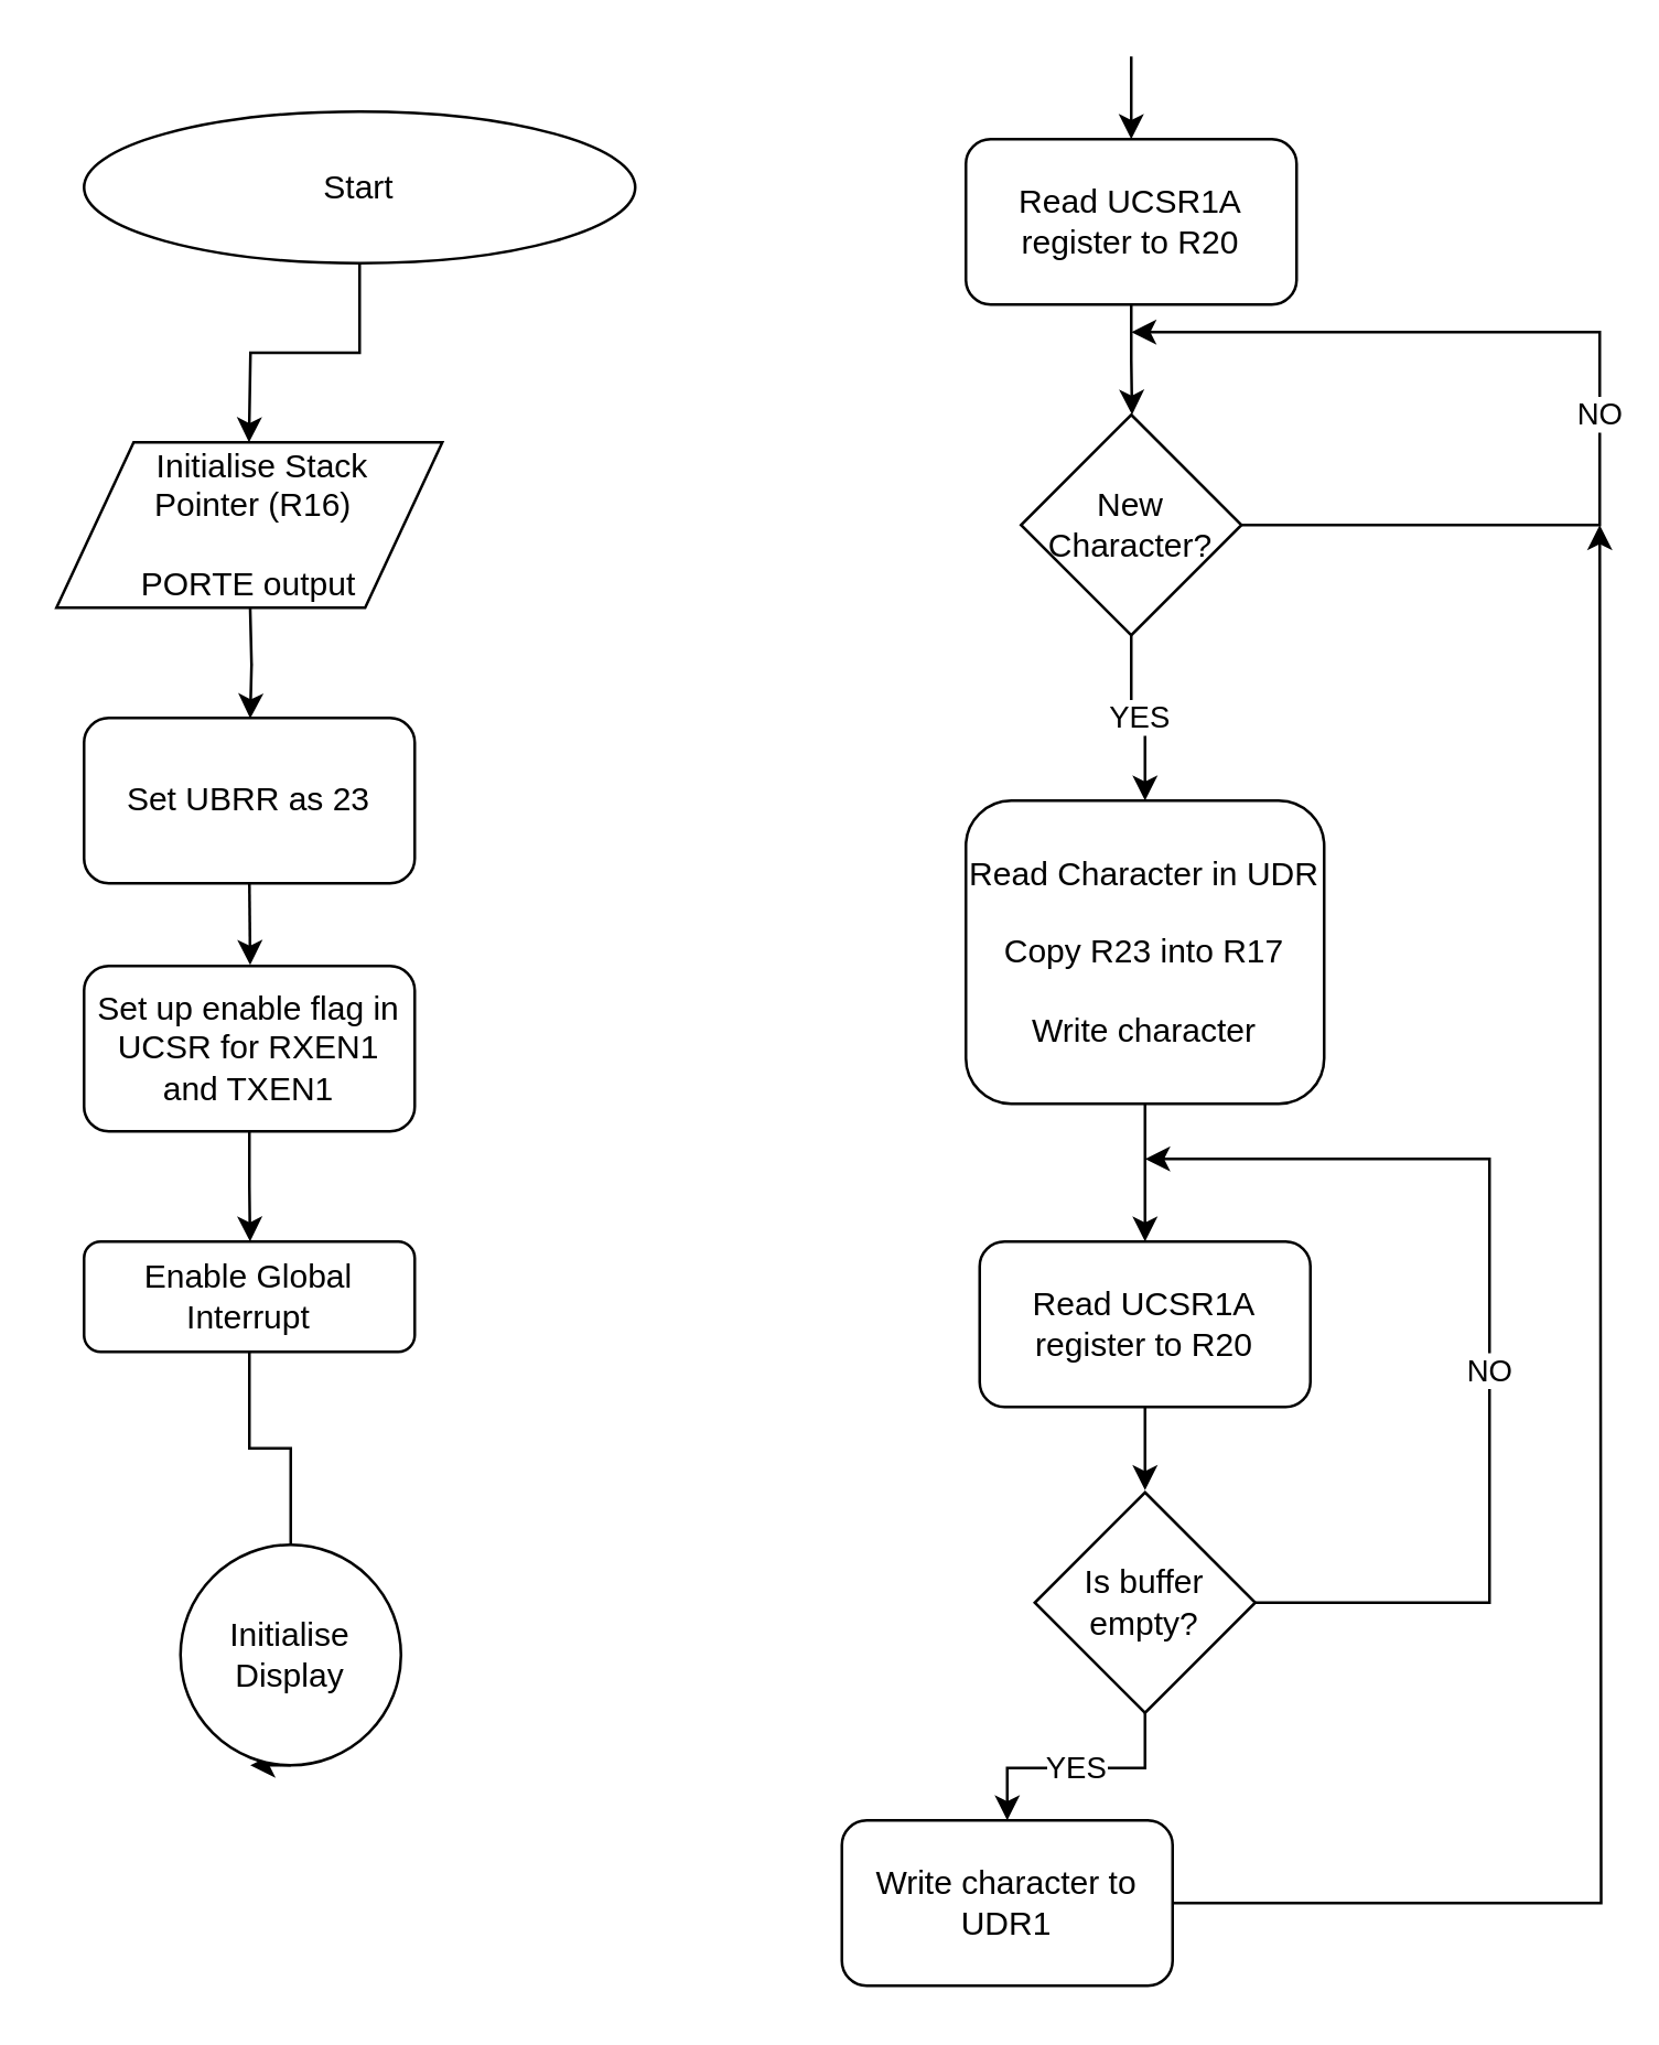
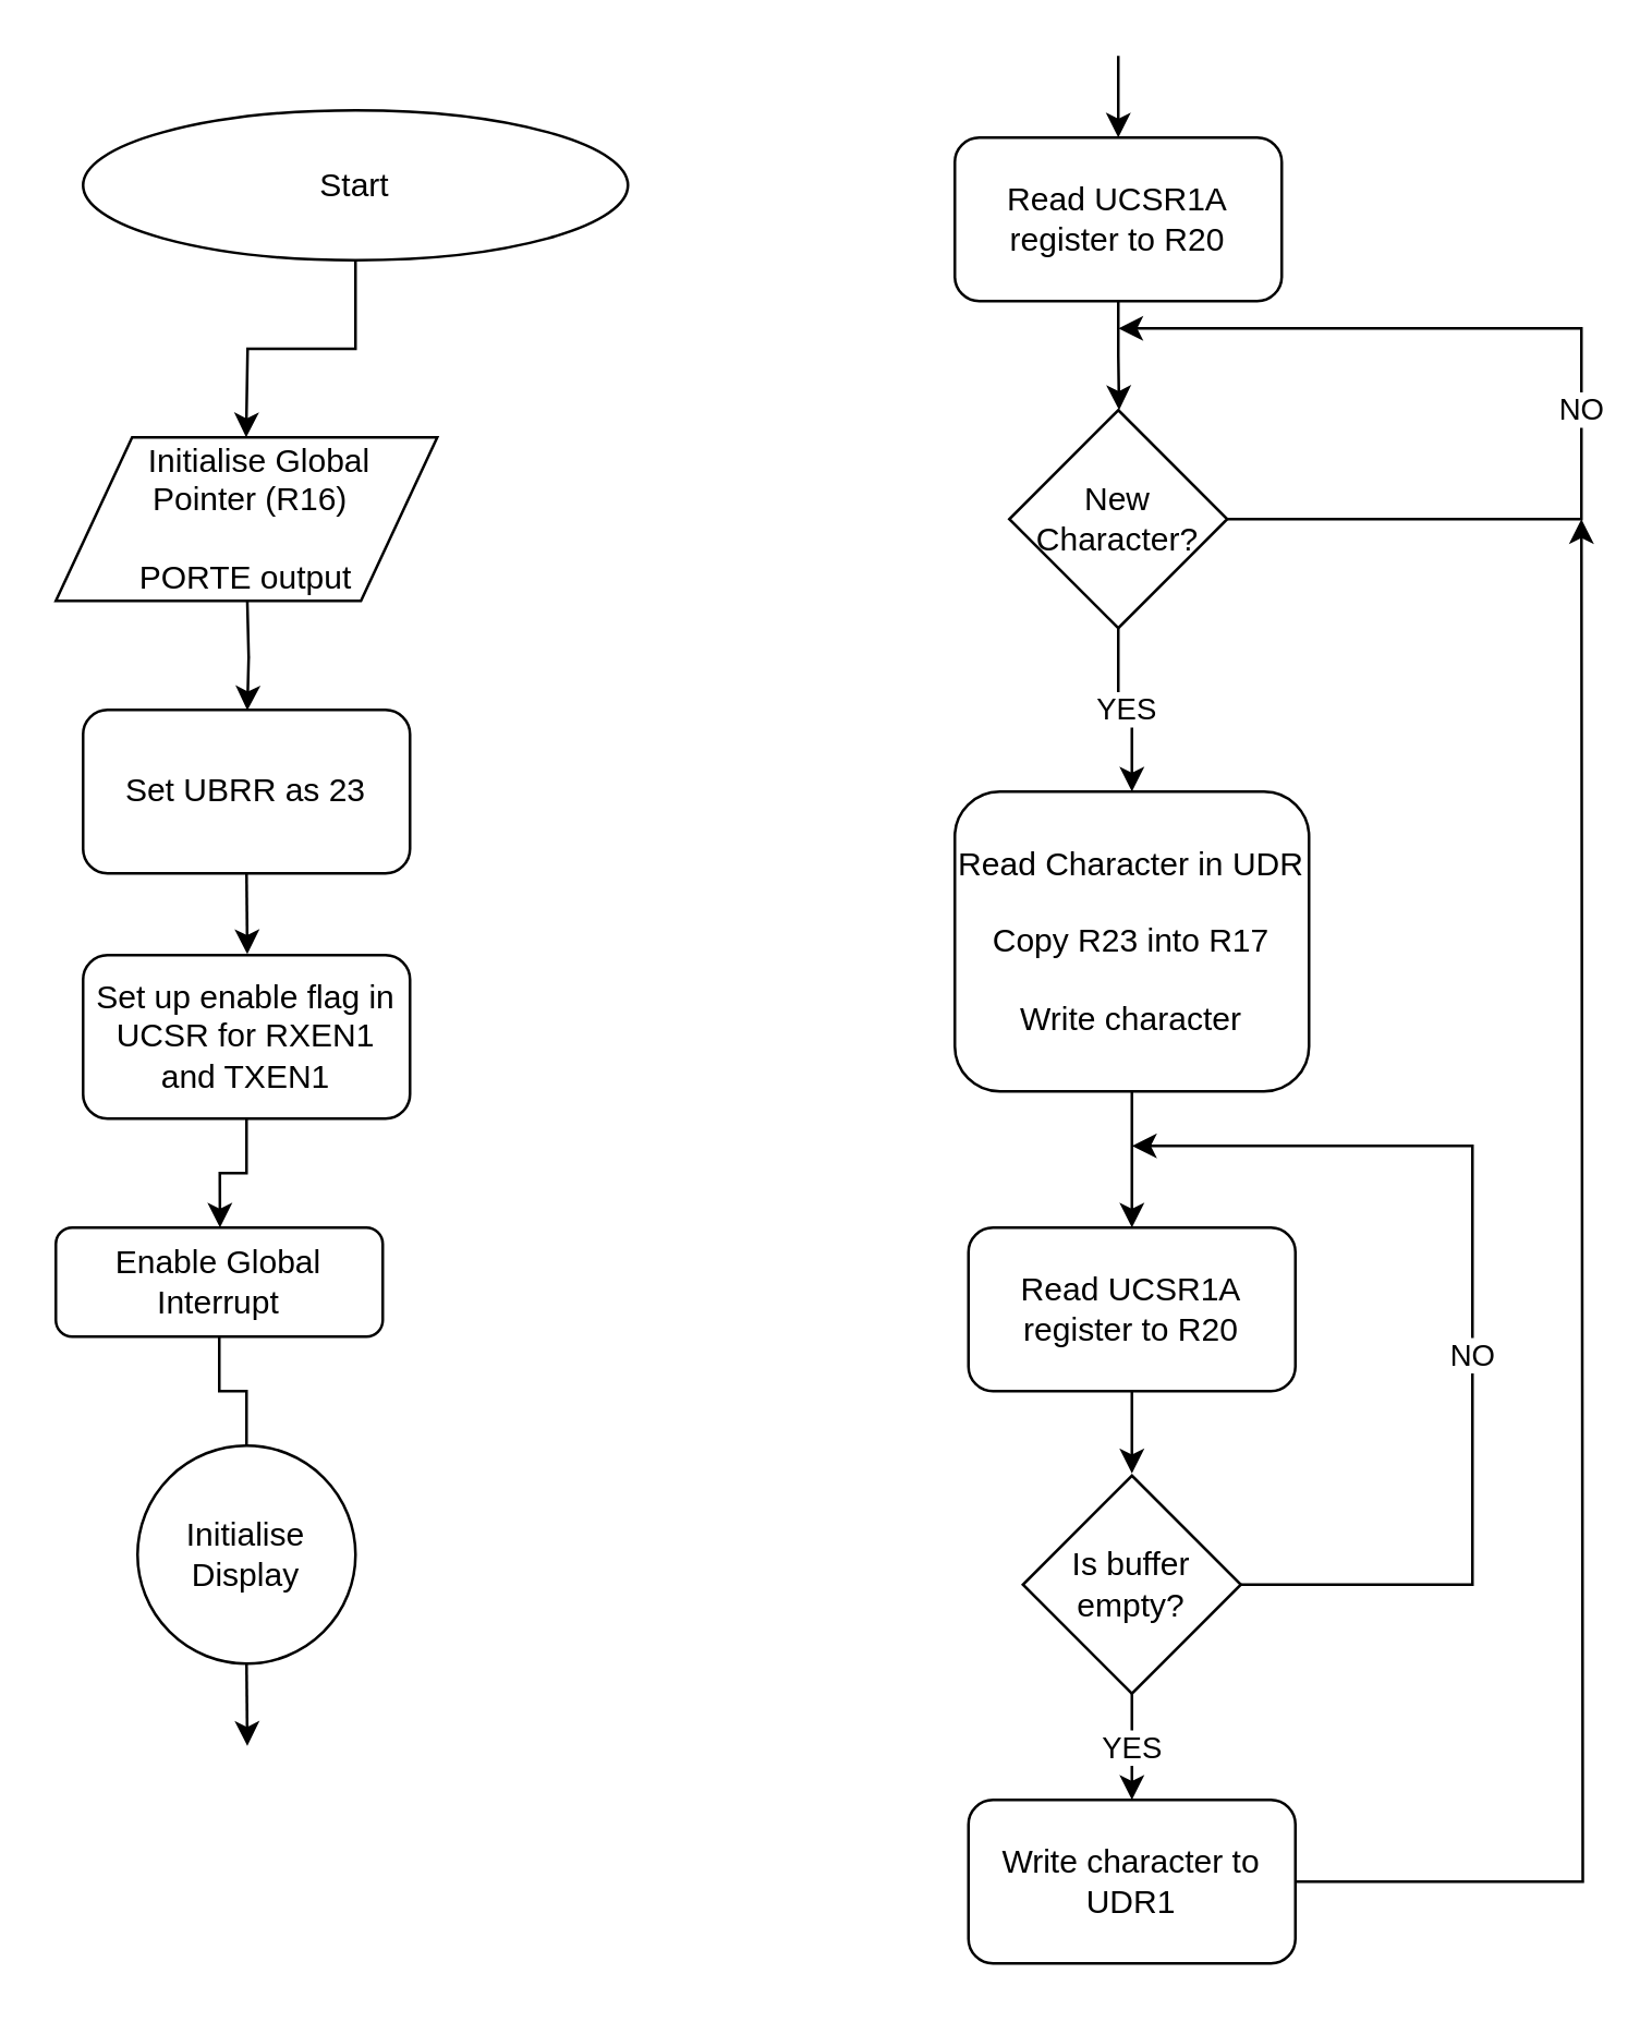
  <mxCell id="0" />
  <mxCell id="1" parent="0" />
  <mxCell id="2" style="edgeStyle=orthogonalEdgeStyle;rounded=0;orthogonalLoop=1;jettySize=auto;html=1;exitX=0.5;exitY=1;exitDx=0;exitDy=0;" edge="1" parent="1" source="3"><mxGeometry relative="1" as="geometry"><mxPoint x="89.857" y="160" as="targetPoint" /></mxGeometry></mxCell>
  <mxCell id="3" value="Start" style="ellipse;whiteSpace=wrap;html=1;" vertex="1" parent="1"><mxGeometry x="30" y="40" width="200" height="55" as="geometry" /></mxCell>
  <mxCell id="4" style="edgeStyle=orthogonalEdgeStyle;rounded=0;orthogonalLoop=1;jettySize=auto;html=1;exitX=0.5;exitY=1;exitDx=0;exitDy=0;" edge="1" parent="1"><mxGeometry relative="1" as="geometry"><mxPoint x="90.294" y="260.235" as="targetPoint" /><mxPoint x="90.294" y="220.235" as="sourcePoint" /></mxGeometry></mxCell>
  <mxCell id="5" style="edgeStyle=orthogonalEdgeStyle;rounded=0;orthogonalLoop=1;jettySize=auto;html=1;exitX=0.5;exitY=1;exitDx=0;exitDy=0;" edge="1" parent="1" source="6"><mxGeometry relative="1" as="geometry"><mxPoint x="90.294" y="349.647" as="targetPoint" /></mxGeometry></mxCell>
  <mxCell id="6" value="Set UBRR as 23" style="rounded=1;whiteSpace=wrap;html=1;" vertex="1" parent="1"><mxGeometry x="30" y="260" width="120" height="60" as="geometry" /></mxCell>
  <mxCell id="7" style="edgeStyle=orthogonalEdgeStyle;rounded=0;orthogonalLoop=1;jettySize=auto;html=1;exitX=0.5;exitY=1;exitDx=0;exitDy=0;entryX=0.502;entryY=0;entryDx=0;entryDy=0;entryPerimeter=0;" edge="1" parent="1" source="8" target="10"><mxGeometry relative="1" as="geometry"><mxPoint x="90.294" y="440.235" as="targetPoint" /></mxGeometry></mxCell>
  <mxCell id="8" value="Set up enable flag in UCSR for RXEN1 and TXEN1" style="rounded=1;whiteSpace=wrap;html=1;" vertex="1" parent="1"><mxGeometry x="30" y="350" width="120" height="60" as="geometry" /></mxCell>
  <mxCell id="9" style="edgeStyle=orthogonalEdgeStyle;rounded=0;orthogonalLoop=1;jettySize=auto;html=1;exitX=0.5;exitY=1;exitDx=0;exitDy=0;entryX=0.5;entryY=0;entryDx=0;entryDy=0;endArrow=none;" edge="1" parent="1" source="10" target="13"><mxGeometry relative="1" as="geometry"><mxPoint x="90.294" y="520.235" as="targetPoint" /></mxGeometry></mxCell>
- <mxCell id="10" value="Enable Global Interrupt" style="rounded=1;whiteSpace=wrap;html=1;" vertex="1" parent="1"><mxGeometry x="30" y="450" width="120" height="40" as="geometry" /></mxCell>
- <mxCell id="11" value="&lt;span style=&quot;white-space: normal&quot;&gt;&amp;nbsp; &amp;nbsp; &amp;nbsp; Initialise Stack&amp;nbsp; &amp;nbsp; &amp;nbsp;Pointer (R16)&lt;/span&gt;&lt;br style=&quot;white-space: normal&quot;&gt;&lt;br style=&quot;white-space: normal&quot;&gt;&lt;span style=&quot;white-space: normal&quot;&gt;PORTE output&lt;/span&gt;" style="shape=parallelogram;perimeter=parallelogramPerimeter;whiteSpace=wrap;html=1;" vertex="1" parent="1"><mxGeometry x="20" y="160" width="140" height="60" as="geometry" /></mxCell>
+ <mxCell id="10" value="Enable Global Interrupt" style="rounded=1;whiteSpace=wrap;html=1;" vertex="1" parent="1"><mxGeometry x="20" y="450" width="120" height="40" as="geometry" /></mxCell>
+ <mxCell id="11" value="&lt;span style=&quot;white-space: normal&quot;&gt;&amp;nbsp; &amp;nbsp; &amp;nbsp; Initialise Global&amp;nbsp; &amp;nbsp; &amp;nbsp;Pointer (R16)&lt;/span&gt;&lt;br style=&quot;white-space: normal&quot;&gt;&lt;br style=&quot;white-space: normal&quot;&gt;&lt;span style=&quot;white-space: normal&quot;&gt;PORTE output&lt;/span&gt;" style="shape=parallelogram;perimeter=parallelogramPerimeter;whiteSpace=wrap;html=1;" vertex="1" parent="1"><mxGeometry x="20" y="160" width="140" height="60" as="geometry" /></mxCell>
  <mxCell id="12" style="edgeStyle=orthogonalEdgeStyle;rounded=0;orthogonalLoop=1;jettySize=auto;html=1;exitX=0.5;exitY=1;exitDx=0;exitDy=0;" edge="1" parent="1" source="13"><mxGeometry relative="1" as="geometry"><mxPoint x="90.294" y="640.235" as="targetPoint" /></mxGeometry></mxCell>
- <mxCell id="13" value="Initialise Display" style="ellipse;whiteSpace=wrap;html=1;aspect=fixed;" vertex="1" parent="1"><mxGeometry x="65" y="560" width="80" height="80" as="geometry" /></mxCell>
+ <mxCell id="13" value="Initialise Display" style="ellipse;whiteSpace=wrap;html=1;aspect=fixed;" vertex="1" parent="1"><mxGeometry x="50" y="530" width="80" height="80" as="geometry" /></mxCell>
  <mxCell id="14" style="edgeStyle=orthogonalEdgeStyle;rounded=0;orthogonalLoop=1;jettySize=auto;html=1;exitX=0.5;exitY=1;exitDx=0;exitDy=0;" edge="1" parent="1" source="15"><mxGeometry relative="1" as="geometry"><mxPoint x="410.294" y="150" as="targetPoint" /></mxGeometry></mxCell>
  <mxCell id="15" value="Read UCSR1A register to R20" style="rounded=1;whiteSpace=wrap;html=1;" vertex="1" parent="1"><mxGeometry x="350" y="50" width="120" height="60" as="geometry" /></mxCell>
  <mxCell id="16" value="" style="endArrow=classic;html=1;entryX=0.5;entryY=0;entryDx=0;entryDy=0;" edge="1" parent="1" target="15"><mxGeometry width="50" height="50" relative="1" as="geometry"><mxPoint x="410" y="20" as="sourcePoint" /><mxPoint x="560" y="140" as="targetPoint" /></mxGeometry></mxCell>
  <mxCell id="17" value="NO" style="edgeStyle=orthogonalEdgeStyle;rounded=0;orthogonalLoop=1;jettySize=auto;html=1;exitX=1;exitY=0.5;exitDx=0;exitDy=0;" edge="1" parent="1" source="19"><mxGeometry x="-0.082" relative="1" as="geometry"><mxPoint x="410" y="120" as="targetPoint" /><Array as="points"><mxPoint x="580" y="190" /></Array><mxPoint as="offset" /></mxGeometry></mxCell>
  <mxCell id="18" value="YES" style="edgeStyle=orthogonalEdgeStyle;rounded=0;orthogonalLoop=1;jettySize=auto;html=1;exitX=0.5;exitY=1;exitDx=0;exitDy=0;entryX=0.5;entryY=0;entryDx=0;entryDy=0;" edge="1" parent="1" source="19" target="21"><mxGeometry relative="1" as="geometry"><mxPoint x="410" y="290" as="targetPoint" /></mxGeometry></mxCell>
  <mxCell id="19" value="New Character?" style="rhombus;whiteSpace=wrap;html=1;" vertex="1" parent="1"><mxGeometry x="370" y="150" width="80" height="80" as="geometry" /></mxCell>
  <mxCell id="20" style="edgeStyle=orthogonalEdgeStyle;rounded=0;orthogonalLoop=1;jettySize=auto;html=1;exitX=0.5;exitY=1;exitDx=0;exitDy=0;" edge="1" parent="1" source="21"><mxGeometry relative="1" as="geometry"><mxPoint x="415" y="450" as="targetPoint" /></mxGeometry></mxCell>
  <mxCell id="21" value="Read Character in UDR&lt;br&gt;&lt;br&gt;Copy R23 into R17&lt;br&gt;&lt;br&gt;Write character" style="rounded=1;whiteSpace=wrap;html=1;" vertex="1" parent="1"><mxGeometry x="350" y="290" width="130" height="110" as="geometry" /></mxCell>
  <mxCell id="22" style="edgeStyle=orthogonalEdgeStyle;rounded=0;orthogonalLoop=1;jettySize=auto;html=1;exitX=0.5;exitY=1;exitDx=0;exitDy=0;entryX=0.5;entryY=0;entryDx=0;entryDy=0;" edge="1" parent="1" source="23"><mxGeometry relative="1" as="geometry"><mxPoint x="415" y="540.235" as="targetPoint" /></mxGeometry></mxCell>
  <mxCell id="23" value="Read UCSR1A register to R20" style="rounded=1;whiteSpace=wrap;html=1;" vertex="1" parent="1"><mxGeometry x="355" y="450" width="120" height="60" as="geometry" /></mxCell>
  <mxCell id="24" value="NO" style="edgeStyle=orthogonalEdgeStyle;rounded=0;orthogonalLoop=1;jettySize=auto;html=1;exitX=1;exitY=0.5;exitDx=0;exitDy=0;" edge="1" parent="1" source="26"><mxGeometry x="-0.089" relative="1" as="geometry"><mxPoint x="415" y="420" as="targetPoint" /><Array as="points"><mxPoint x="540" y="581" /><mxPoint x="540" y="420" /></Array><mxPoint as="offset" /></mxGeometry></mxCell>
  <mxCell id="25" value="YES" style="edgeStyle=orthogonalEdgeStyle;rounded=0;orthogonalLoop=1;jettySize=auto;html=1;exitX=0.5;exitY=1;exitDx=0;exitDy=0;entryX=0.5;entryY=0;entryDx=0;entryDy=0;" edge="1" parent="1" source="26" target="28"><mxGeometry relative="1" as="geometry"><mxPoint x="415" y="680" as="targetPoint" /></mxGeometry></mxCell>
  <mxCell id="26" value="Is buffer empty?" style="rhombus;whiteSpace=wrap;html=1;" vertex="1" parent="1"><mxGeometry x="375" y="541" width="80" height="80" as="geometry" /></mxCell>
  <mxCell id="27" style="edgeStyle=orthogonalEdgeStyle;rounded=0;orthogonalLoop=1;jettySize=auto;html=1;exitX=1;exitY=0.5;exitDx=0;exitDy=0;" edge="1" parent="1" source="28"><mxGeometry relative="1" as="geometry"><mxPoint x="580" y="190" as="targetPoint" /></mxGeometry></mxCell>
- <mxCell id="28" value="Write character to UDR1" style="rounded=1;whiteSpace=wrap;html=1;" vertex="1" parent="1"><mxGeometry x="305" y="660" width="120" height="60" as="geometry" /></mxCell>
+ <mxCell id="28" value="Write character to UDR1" style="rounded=1;whiteSpace=wrap;html=1;" vertex="1" parent="1"><mxGeometry x="355" y="660" width="120" height="60" as="geometry" /></mxCell>
